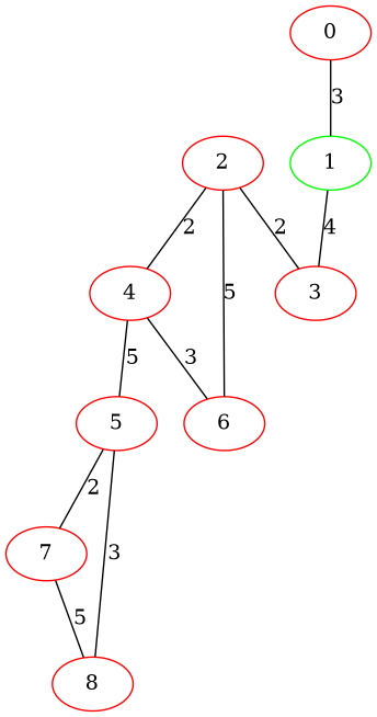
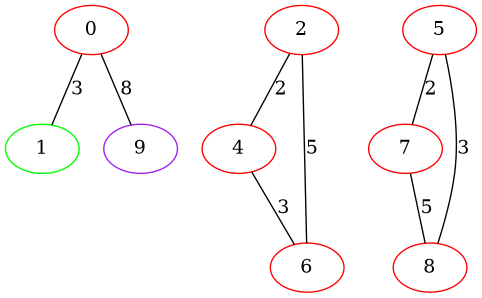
  graph {
    node [color=red weight=1]
    1 [color=green weight=2]
    0
-   3
+   9 [color=purple weight=4]
    2
    4
    6
    5
    7
    8
-   1 -- 3 [label=4]
    0 -- 1 [label=3]
-   2 -- 3 [label=2]
+   0 -- 9 [label=8]
    2 -- 4 [label=2]
    2 -- 6 [label=5]
    4 -- 6 [label=3]
-   4 -- 5 [label=5]
    5 -- 7 [label=2]
    5 -- 8 [label=3]
    7 -- 8 [label=5]
  }
